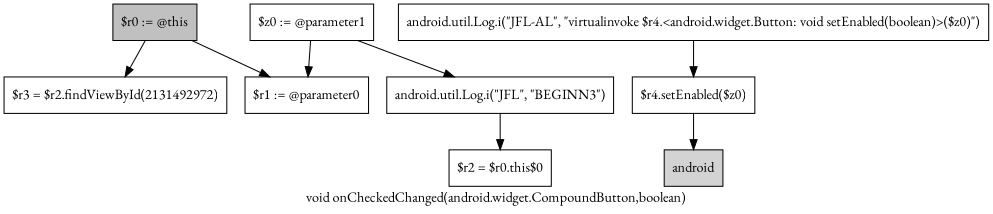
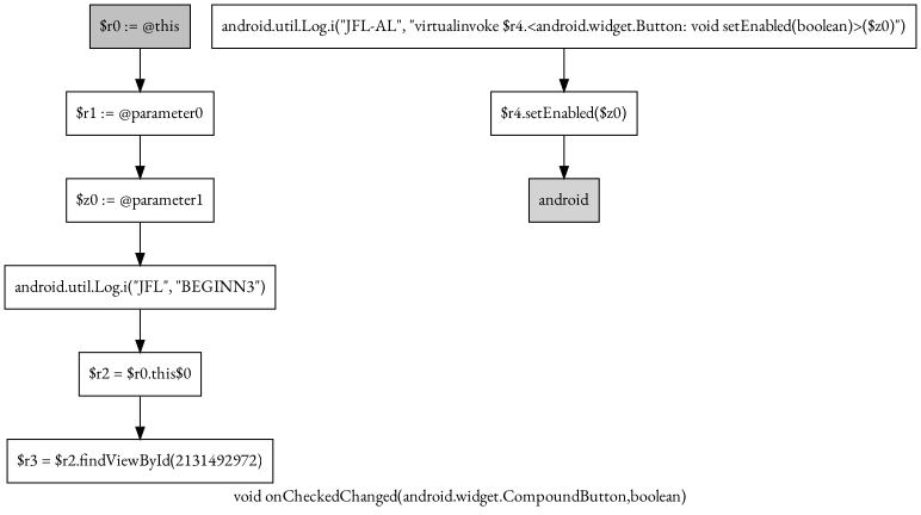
  digraph {
    fontname="EB Garamond"
    label="void onCheckedChanged(android.widget.CompoundButton,boolean)"
    node [fontname="EB Garamond" method=23463 shape=box]
    edge [fontname="EB Garamond"]
    n1 [fillcolor=gray label="$r0 := @this" style=filled]
    n2 [label="$r1 := @parameter0"]
    n3 [label="$z0 := @parameter1"]
    n4 [invoke_real="<android.util.Log: int i(java.lang.String,java.lang.String)>" invoke_target="<android.util.Log: int i(java.lang.String,java.lang.String)>" label="android.util.Log.i(\"JFL\", \"BEGINN3\")"]
    n5 [label="$r2 = $r0.this$0"]
    n6 [invoke_real="<jf.andro.malcon15demo.Screen2: android.view.View findViewById(int)>" invoke_target="<jf.andro.malcon15demo.Screen2: android.view.View findViewById(int)>" label="$r3 = $r2.findViewById(2131492972)"]
    n7 [invoke_real="<android.util.Log: int i(java.lang.String,java.lang.String)>" invoke_target="<android.util.Log: int i(java.lang.String,java.lang.String)>" label="android.util.Log.i(\"JFL-AL\", \"virtualinvoke $r4.<android.widget.Button: void setEnabled(boolean)>($z0)\")"]
    n8 [invoke_real="<android.widget.Button: void setEnabled(boolean)>" invoke_target="<android.widget.Button: void setEnabled(boolean)>" label="$r4.setEnabled($z0)"]
    n9 [fillcolor=lightgray label=android style=filled]
    n1 -> n2
-   n3 -> n2
+   n2 -> n3
    n3 -> n4
    n4 -> n5
-   n1 -> n6
+   n5 -> n6
    n7 -> n8
    n8 -> n9
  }
